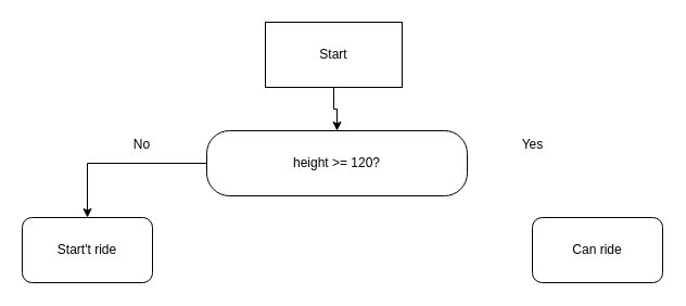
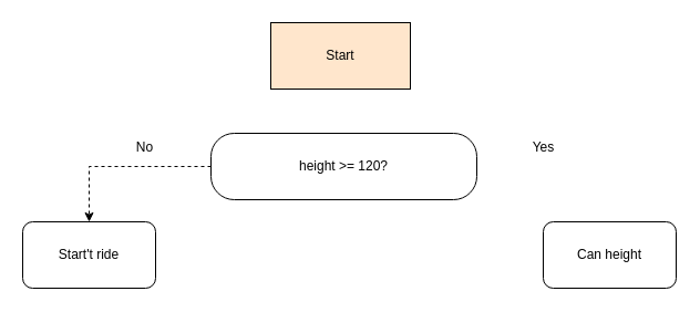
  <mxCell id="0" />
  <mxCell id="1" parent="0" />
- <mxCell id="2" style="edgeStyle=orthogonalEdgeStyle;rounded=0;orthogonalLoop=1;jettySize=auto;html=1;exitX=0;exitY=0.5;exitDx=0;exitDy=0;entryX=0.5;entryY=0;entryDx=0;entryDy=0;" edge="1" parent="1" source="7" target="5"><mxGeometry relative="1" as="geometry" /></mxCell>
- <mxCell id="3" style="edgeStyle=orthogonalEdgeStyle;rounded=0;orthogonalLoop=1;jettySize=auto;html=1;exitX=0.5;exitY=1;exitDx=0;exitDy=0;entryX=0.5;entryY=0;entryDx=0;entryDy=0;" edge="1" parent="1" source="4" target="7"><mxGeometry relative="1" as="geometry" /></mxCell>
- <mxCell id="4" value="Start" style="rounded=0;whiteSpace=wrap;html=1;" vertex="1" parent="1"><mxGeometry x="244" y="20" width="126" height="60" as="geometry" /></mxCell>
+ <mxCell id="2" style="edgeStyle=orthogonalEdgeStyle;rounded=0;orthogonalLoop=1;jettySize=auto;html=1;exitX=0;exitY=0.5;exitDx=0;exitDy=0;entryX=0.5;entryY=0;entryDx=0;entryDy=0;dashed=1;" edge="1" parent="1" source="7" target="5"><mxGeometry relative="1" as="geometry" /></mxCell>
+ <mxCell id="4" value="Start" style="rounded=0;whiteSpace=wrap;html=1;fillColor=#ffe6cc;" vertex="1" parent="1"><mxGeometry x="244" y="20" width="126" height="60" as="geometry" /></mxCell>
  <mxCell id="5" value="Start't ride" style="rounded=1;whiteSpace=wrap;html=1;" vertex="1" parent="1"><mxGeometry x="20" y="200" width="120" height="60" as="geometry" /></mxCell>
- <mxCell id="6" value="Can ride" style="rounded=1;whiteSpace=wrap;html=1;" vertex="1" parent="1"><mxGeometry x="490" y="200" width="120" height="60" as="geometry" /></mxCell>
+ <mxCell id="6" value="Can height" style="rounded=1;whiteSpace=wrap;html=1;" vertex="1" parent="1"><mxGeometry x="490" y="200" width="120" height="60" as="geometry" /></mxCell>
  <mxCell id="7" value="height &amp;gt;= 120?" style="rounded=1;whiteSpace=wrap;html=1;arcSize=35;" vertex="1" parent="1"><mxGeometry x="190" y="120" width="240" height="60" as="geometry" /></mxCell>
  <mxCell id="8" value="Yes" style="text;html=1;align=center;verticalAlign=middle;resizable=0;points=[];autosize=1;strokeColor=none;fillColor=none;" vertex="1" parent="1"><mxGeometry x="470" y="118" width="40" height="30" as="geometry" /></mxCell>
  <mxCell id="9" value="No" style="text;html=1;align=center;verticalAlign=middle;resizable=0;points=[];autosize=1;strokeColor=none;fillColor=none;" vertex="1" parent="1"><mxGeometry x="110" y="118" width="40" height="30" as="geometry" /></mxCell>
